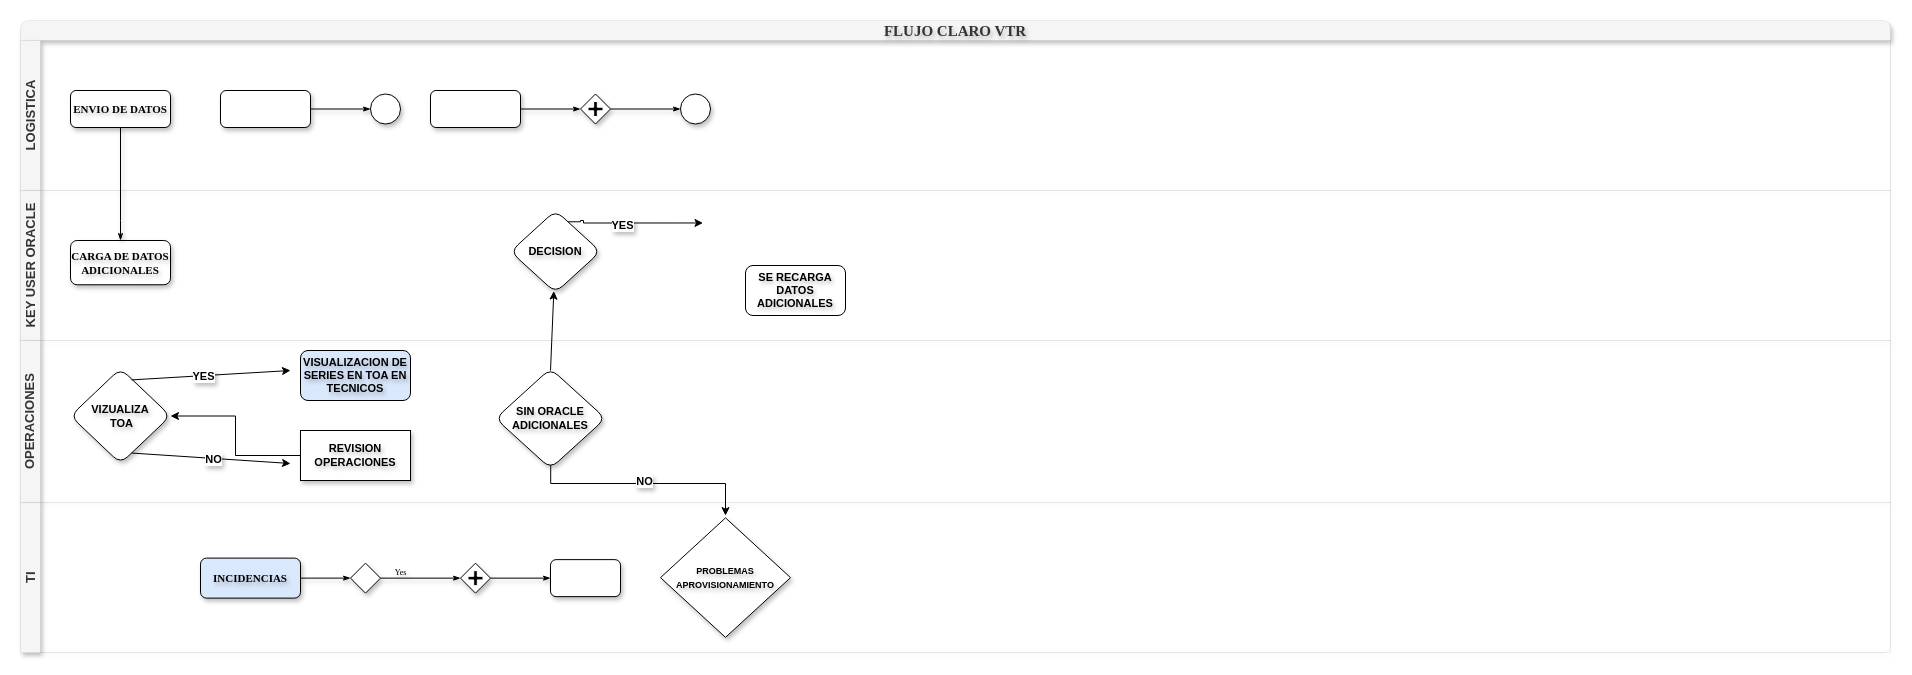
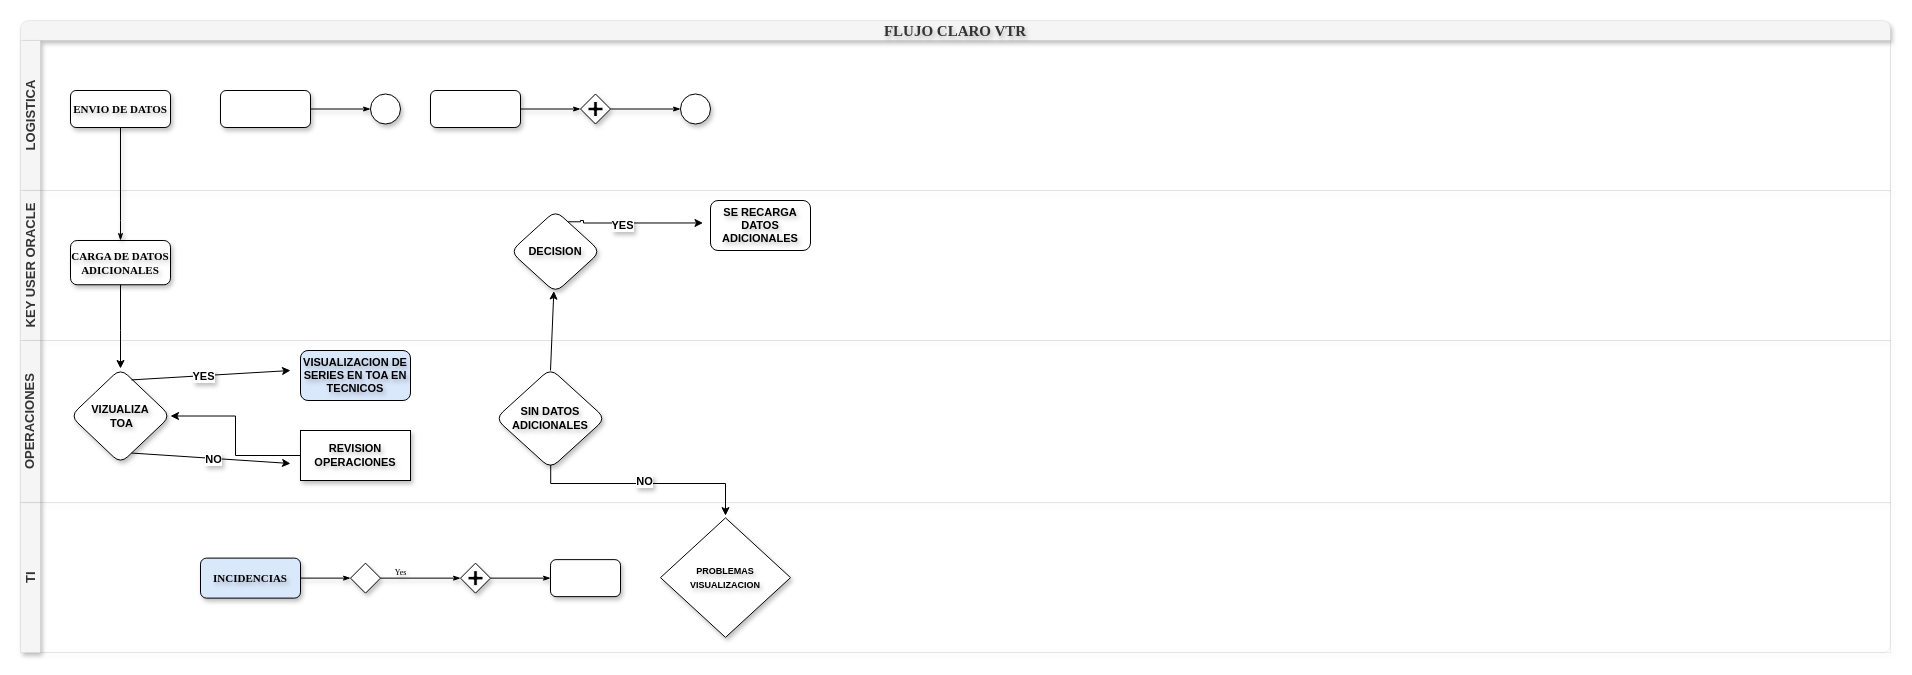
  <mxCell id="0" />
  <mxCell id="1" parent="0" />
  <mxCell id="2" value="FLUJO CLARO VTR" style="swimlane;html=1;childLayout=stackLayout;horizontal=1;startSize=20;horizontalStack=0;rounded=1;shadow=1;labelBackgroundColor=none;strokeWidth=0;fontFamily=Verdana;fontSize=15;align=center;fillColor=#f5f5f5;strokeColor=#666666;textShadow=1;fontColor=#333333;labelBorderColor=none;whiteSpace=wrap;swimlaneLine=0;" parent="1" vertex="1"><mxGeometry x="20" y="20" width="1870" height="632.125" as="geometry" /></mxCell>
  <mxCell id="3" value="LOGISTICA" style="swimlane;html=1;startSize=20;horizontal=0;fillColor=#f5f5f5;strokeColor=#666666;fontSize=13;labelBorderColor=none;labelBackgroundColor=none;textShadow=0;fontColor=#333333;whiteSpace=wrap;gradientColor=none;swimlaneFillColor=none;shadow=1;strokeWidth=0;" parent="2" vertex="1"><mxGeometry y="20" width="1870" height="150" as="geometry" /></mxCell>
  <mxCell id="4" value="&lt;b style=&quot;font-size: 11px;&quot;&gt;ENVIO DE DATOS&lt;/b&gt;" style="rounded=1;html=1;shadow=1;labelBackgroundColor=none;strokeWidth=1;fontFamily=Verdana;fontSize=11;align=center;labelBorderColor=none;whiteSpace=wrap;textShadow=1;spacingTop=1;" parent="3" vertex="1"><mxGeometry x="50" y="50" width="100" height="37" as="geometry" /></mxCell>
  <mxCell id="5" style="edgeStyle=orthogonalEdgeStyle;rounded=0;html=1;labelBackgroundColor=none;startArrow=none;startFill=0;startSize=5;endArrow=classicThin;endFill=1;endSize=5;jettySize=auto;orthogonalLoop=1;strokeWidth=1;fontFamily=Verdana;fontSize=8;labelBorderColor=none;textShadow=1;spacingTop=1;shadow=1;" parent="3" source="6" target="7" edge="1"><mxGeometry relative="1" as="geometry" /></mxCell>
  <mxCell id="6" value="" style="rounded=1;html=1;shadow=1;labelBackgroundColor=none;strokeWidth=1;fontFamily=Verdana;fontSize=8;align=center;labelBorderColor=none;whiteSpace=wrap;textShadow=1;spacingTop=1;" parent="3" vertex="1"><mxGeometry x="200" y="50" width="90" height="37" as="geometry" /></mxCell>
  <mxCell id="7" value="" style="ellipse;html=1;rounded=0;shadow=1;labelBackgroundColor=none;strokeWidth=1;fontFamily=Verdana;fontSize=8;align=center;labelBorderColor=none;whiteSpace=wrap;textShadow=1;spacingTop=1;" parent="3" vertex="1"><mxGeometry x="350" y="53.5" width="30" height="30" as="geometry" /></mxCell>
  <mxCell id="8" style="edgeStyle=orthogonalEdgeStyle;rounded=0;html=1;entryX=0;entryY=0.5;labelBackgroundColor=none;startArrow=none;startFill=0;startSize=5;endArrow=classicThin;endFill=1;endSize=5;jettySize=auto;orthogonalLoop=1;strokeWidth=1;fontFamily=Verdana;fontSize=8;labelBorderColor=none;textShadow=1;spacingTop=1;shadow=1;" parent="3" source="9" target="11" edge="1"><mxGeometry relative="1" as="geometry" /></mxCell>
  <mxCell id="9" value="" style="rounded=1;html=1;shadow=1;labelBackgroundColor=none;strokeWidth=1;fontFamily=Verdana;fontSize=8;align=center;labelBorderColor=none;whiteSpace=wrap;textShadow=1;spacingTop=1;" parent="3" vertex="1"><mxGeometry x="410" y="50" width="90" height="37" as="geometry" /></mxCell>
  <mxCell id="10" style="edgeStyle=orthogonalEdgeStyle;rounded=0;html=1;labelBackgroundColor=none;startArrow=none;startFill=0;startSize=5;endArrow=classicThin;endFill=1;endSize=5;jettySize=auto;orthogonalLoop=1;strokeWidth=1;fontFamily=Verdana;fontSize=8;labelBorderColor=none;textShadow=1;spacingTop=1;shadow=1;" parent="3" source="11" target="12" edge="1"><mxGeometry relative="1" as="geometry" /></mxCell>
  <mxCell id="11" value="" style="shape=mxgraph.bpmn.shape;html=1;verticalLabelPosition=bottom;labelBackgroundColor=none;verticalAlign=top;perimeter=rhombusPerimeter;background=gateway;outline=none;symbol=parallelGw;rounded=1;shadow=1;strokeWidth=1;fontFamily=Verdana;fontSize=8;align=center;labelBorderColor=none;whiteSpace=wrap;textShadow=1;spacingTop=1;" parent="3" vertex="1"><mxGeometry x="560" y="53.5" width="30" height="30" as="geometry" /></mxCell>
  <mxCell id="12" value="" style="ellipse;html=1;rounded=0;shadow=1;labelBackgroundColor=none;strokeWidth=1;fontFamily=Verdana;fontSize=8;align=center;labelBorderColor=none;whiteSpace=wrap;textShadow=1;spacingTop=1;" parent="3" vertex="1"><mxGeometry x="660" y="53.5" width="30" height="30" as="geometry" /></mxCell>
  <mxCell id="13" value="&lt;b&gt;KEY USER ORACLE&lt;/b&gt;" style="swimlane;html=1;startSize=20;horizontal=0;fillColor=#f5f5f5;strokeColor=#666666;fontSize=13;fontColor=#333333;labelBorderColor=none;whiteSpace=wrap;textShadow=0;labelBackgroundColor=none;swimlaneFillColor=none;fontStyle=0;shadow=1;strokeWidth=0;" parent="2" vertex="1"><mxGeometry y="170" width="1870" height="150" as="geometry" /></mxCell>
  <mxCell id="14" value="CARGA DE DATOS ADICIONALES" style="rounded=1;html=1;shadow=1;labelBackgroundColor=none;strokeWidth=1;fontFamily=Verdana;fontSize=11;align=center;labelBorderColor=none;whiteSpace=wrap;textShadow=1;spacingTop=1;fontStyle=1" parent="13" vertex="1"><mxGeometry x="50" y="50" width="100" height="44.25" as="geometry" /></mxCell>
- <mxCell id="15" value="SE RECARGA DATOS ADICIONALES" style="rounded=1;whiteSpace=wrap;html=1;textShadow=1;fontStyle=1;fontSize=11;" vertex="1" parent="13"><mxGeometry x="725" y="75" width="100" height="50" as="geometry" /></mxCell>
+ <mxCell id="15" value="SE RECARGA DATOS ADICIONALES" style="rounded=1;whiteSpace=wrap;html=1;textShadow=1;fontStyle=1;fontSize=11;" vertex="1" parent="13"><mxGeometry x="690" y="10" width="100" height="50" as="geometry" /></mxCell>
  <mxCell id="16" value="DECISION" style="rhombus;whiteSpace=wrap;html=1;shadow=1;rounded=1;fontStyle=1;textShadow=1;fontSize=11;" vertex="1" parent="13"><mxGeometry x="490" y="20" width="90" height="82.13" as="geometry" /></mxCell>
  <mxCell id="17" style="edgeStyle=orthogonalEdgeStyle;rounded=0;orthogonalLoop=1;jettySize=auto;html=1;entryX=0;entryY=0.62;entryDx=0;entryDy=0;entryPerimeter=0;exitX=0.641;exitY=0.137;exitDx=0;exitDy=0;exitPerimeter=0;" edge="1" parent="13" source="16"><mxGeometry relative="1" as="geometry"><mxPoint x="560" y="37.513" as="sourcePoint" /><mxPoint x="682.5" y="32.48" as="targetPoint" /><Array as="points"><mxPoint x="560" y="31" /><mxPoint x="560" y="30" /><mxPoint x="563" y="30" /><mxPoint x="563" y="33" /></Array></mxGeometry></mxCell>
  <mxCell id="18" value="OPERACIONES" style="swimlane;html=1;startSize=20;horizontal=0;fillColor=#f5f5f5;strokeColor=#666666;fontSize=13;fontColor=#333333;verticalAlign=bottom;labelBorderColor=none;whiteSpace=wrap;textShadow=0;labelBackgroundColor=none;swimlaneFillColor=none;shadow=1;rounded=0;strokeWidth=0;" vertex="1" parent="2"><mxGeometry y="320" width="1870" height="162.125" as="geometry" /></mxCell>
  <mxCell id="19" value="VIZUALIZA&lt;div style=&quot;font-size: 11px;&quot;&gt;&amp;nbsp;&lt;font style=&quot;font-size: 11px;&quot;&gt;TOA&lt;/font&gt;&lt;/div&gt;" style="rhombus;whiteSpace=wrap;html=1;fontStyle=1;textShadow=1;points=[[0,0,0,0,0],[0,0.5,0,0,0],[0,1,0,0,0],[0.5,0,0,0,0],[0.5,1,0,0,0],[0.61,0.12,0,0,0],[0.61,0.89,0,0,0],[1,0.5,0,0,0]];fontSize=11;shadow=1;rounded=1;" vertex="1" parent="18"><mxGeometry x="50" y="28.0" width="100" height="95" as="geometry" /></mxCell>
  <mxCell id="20" value="" style="endArrow=classic;html=1;rounded=0;exitX=0.61;exitY=0.12;exitDx=0;exitDy=0;textShadow=0;exitPerimeter=0;" edge="1" parent="18" source="19"><mxGeometry width="50" height="50" relative="1" as="geometry"><mxPoint x="130.0" y="20" as="sourcePoint" /><mxPoint x="270" y="30" as="targetPoint" /></mxGeometry></mxCell>
  <mxCell id="21" value="YES" style="edgeLabel;html=1;align=center;verticalAlign=middle;resizable=0;points=[];fontStyle=1;textShadow=1;" vertex="1" connectable="0" parent="20"><mxGeometry x="-0.091" relative="1" as="geometry"><mxPoint as="offset" /></mxGeometry></mxCell>
  <mxCell id="22" value="" style="endArrow=classic;html=1;rounded=0;exitX=0.61;exitY=0.89;exitDx=0;exitDy=0;exitPerimeter=0;" edge="1" parent="18" source="19"><mxGeometry width="50" height="50" relative="1" as="geometry"><mxPoint x="120" y="125" as="sourcePoint" /><mxPoint x="270" y="123" as="targetPoint" /></mxGeometry></mxCell>
  <mxCell id="23" value="NO" style="edgeLabel;html=1;align=center;verticalAlign=middle;resizable=0;points=[];fontStyle=1;textShadow=1;" vertex="1" connectable="0" parent="22"><mxGeometry x="0.029" y="-1" relative="1" as="geometry"><mxPoint as="offset" /></mxGeometry></mxCell>
  <mxCell id="24" value="&lt;span style=&quot;font-size: 11px;&quot;&gt;&lt;font style=&quot;font-size: 11px;&quot;&gt;VISUALIZACION DE SERIES EN TOA EN TECNICOS&lt;/font&gt;&lt;/span&gt;" style="rounded=1;whiteSpace=wrap;html=1;textShadow=1;fontStyle=1;fontSize=11;fillColor=#dae8fc;" vertex="1" parent="18"><mxGeometry x="280" y="10" width="110" height="50" as="geometry" /></mxCell>
  <mxCell id="25" value="&lt;font style=&quot;font-size: 11px;&quot;&gt;&lt;span style=&quot;font-size: 11px;&quot;&gt;REVISION OPERACIONES&lt;/span&gt;&lt;/font&gt;" style="whiteSpace=wrap;html=1;textShadow=1;fontStyle=1;fontSize=11;glass=0;shadow=1;rounded=0;" vertex="1" parent="18"><mxGeometry x="280" y="90" width="110" height="50" as="geometry" /></mxCell>
- <mxCell id="26" value="&lt;font style=&quot;font-size: 11px;&quot;&gt;SIN ORACLE ADICIONALES&lt;/font&gt;" style="rhombus;whiteSpace=wrap;html=1;rounded=1;textShadow=1;fontStyle=1;points=[[0,0,0,0,0],[0,0.5,0,0,0],[0,1,0,0,0],[0.5,0,0,0,0],[0.5,1,0,0,0],[0.65,0.15,0,0,0],[0.71,0.81,0,0,0],[1,0.5,0,0,0]];shadow=1;fontSize=11;" vertex="1" parent="18"><mxGeometry x="475" y="28" width="110" height="100" as="geometry" /></mxCell>
+ <mxCell id="26" value="&lt;font style=&quot;font-size: 11px;&quot;&gt;SIN DATOS ADICIONALES&lt;/font&gt;" style="rhombus;whiteSpace=wrap;html=1;rounded=1;textShadow=1;fontStyle=1;points=[[0,0,0,0,0],[0,0.5,0,0,0],[0,1,0,0,0],[0.5,0,0,0,0],[0.5,1,0,0,0],[0.65,0.15,0,0,0],[0.71,0.81,0,0,0],[1,0.5,0,0,0]];shadow=1;fontSize=11;" vertex="1" parent="18"><mxGeometry x="475" y="28" width="110" height="100" as="geometry" /></mxCell>
  <mxCell id="27" value="" style="edgeStyle=orthogonalEdgeStyle;rounded=0;orthogonalLoop=1;jettySize=auto;html=1;" edge="1" parent="18" source="25" target="19"><mxGeometry relative="1" as="geometry" /></mxCell>
  <mxCell id="28" value="" style="edgeStyle=orthogonalEdgeStyle;rounded=0;orthogonalLoop=1;jettySize=auto;html=1;entryX=0.5;entryY=0;entryDx=0;entryDy=0;entryPerimeter=0;exitX=0.502;exitY=0.964;exitDx=0;exitDy=0;exitPerimeter=0;" edge="1" parent="18" source="26"><mxGeometry relative="1" as="geometry"><mxPoint x="529.89" y="128" as="sourcePoint" /><mxPoint x="705" y="175.125" as="targetPoint" /><Array as="points"><mxPoint x="530" y="143" /><mxPoint x="705" y="143" /></Array></mxGeometry></mxCell>
  <mxCell id="29" value="NO" style="edgeLabel;html=1;align=center;verticalAlign=middle;resizable=0;points=[];fontStyle=1;textShadow=1;" vertex="1" connectable="0" parent="28"><mxGeometry x="-0.017" y="1" relative="1" as="geometry"><mxPoint x="1" y="-2" as="offset" /></mxGeometry></mxCell>
  <mxCell id="30" value="TI" style="swimlane;html=1;startSize=20;horizontal=0;fillColor=#f5f5f5;strokeColor=#666666;fontSize=13;labelBackgroundColor=none;textShadow=0;fontColor=#333333;labelBorderColor=none;whiteSpace=wrap;swimlaneFillColor=none;shadow=1;strokeWidth=0;" parent="2" vertex="1"><mxGeometry y="482.125" width="1870" height="150" as="geometry" /></mxCell>
  <mxCell id="31" value="Yes" style="edgeStyle=orthogonalEdgeStyle;rounded=0;html=1;entryX=0;entryY=0.5;labelBackgroundColor=none;startArrow=none;startFill=0;startSize=5;endArrow=classicThin;endFill=1;endSize=5;jettySize=auto;orthogonalLoop=1;strokeWidth=1;fontFamily=Verdana;fontSize=8;labelBorderColor=none;textShadow=1;spacingTop=1;shadow=1;" parent="30" source="32" target="34" edge="1"><mxGeometry x="-0.501" y="6" relative="1" as="geometry"><mxPoint as="offset" /></mxGeometry></mxCell>
  <mxCell id="32" value="" style="strokeWidth=1;html=1;shape=mxgraph.flowchart.decision;rounded=1;shadow=1;labelBackgroundColor=none;fontFamily=Verdana;fontSize=8;align=center;labelBorderColor=none;whiteSpace=wrap;textShadow=1;spacingTop=1;" parent="30" vertex="1"><mxGeometry x="330" y="60.5" width="30" height="30" as="geometry" /></mxCell>
  <mxCell id="33" style="edgeStyle=orthogonalEdgeStyle;rounded=0;html=1;labelBackgroundColor=none;startArrow=none;startFill=0;startSize=5;endArrow=classicThin;endFill=1;endSize=5;jettySize=auto;orthogonalLoop=1;strokeColor=#000000;strokeWidth=1;fontFamily=Verdana;fontSize=8;fontColor=#000000;labelBorderColor=none;textShadow=1;spacingTop=1;shadow=1;" parent="30" source="34" target="35" edge="1"><mxGeometry relative="1" as="geometry" /></mxCell>
  <mxCell id="34" value="" style="shape=mxgraph.bpmn.shape;html=1;verticalLabelPosition=bottom;labelBackgroundColor=none;verticalAlign=top;perimeter=rhombusPerimeter;background=gateway;outline=none;symbol=parallelGw;rounded=1;shadow=1;strokeWidth=1;fontFamily=Verdana;fontSize=8;align=center;labelBorderColor=none;whiteSpace=wrap;textShadow=1;spacingTop=1;" parent="30" vertex="1"><mxGeometry x="440" y="60.5" width="30" height="30" as="geometry" /></mxCell>
  <mxCell id="35" value="" style="rounded=1;html=1;shadow=1;labelBackgroundColor=none;strokeWidth=1;fontFamily=Verdana;fontSize=8;align=center;labelBorderColor=none;whiteSpace=wrap;textShadow=1;spacingTop=1;" parent="30" vertex="1"><mxGeometry x="530" y="57" width="70" height="37" as="geometry" /></mxCell>
  <mxCell id="36" value="INCIDENCIAS" style="rounded=1;html=1;shadow=1;labelBackgroundColor=none;strokeWidth=1;fontFamily=Verdana;fontSize=11;align=center;labelBorderColor=none;whiteSpace=wrap;textShadow=1;spacingTop=1;fontStyle=1;fillColor=#dae8fc;" parent="30" vertex="1"><mxGeometry x="180" y="55.495" width="100" height="40" as="geometry" /></mxCell>
  <mxCell id="37" style="edgeStyle=orthogonalEdgeStyle;rounded=0;html=1;labelBackgroundColor=none;startArrow=none;startFill=0;startSize=5;endArrow=classicThin;endFill=1;endSize=5;jettySize=auto;orthogonalLoop=1;strokeWidth=1;fontFamily=Verdana;fontSize=8;labelBorderColor=none;textShadow=1;spacingTop=1;shadow=1;" parent="30" source="36" target="32" edge="1"><mxGeometry relative="1" as="geometry" /></mxCell>
- <mxCell id="38" value="&lt;span style=&quot;&quot;&gt;&lt;font style=&quot;font-size: 9px;&quot;&gt;PROBLEMAS APROVISIONAMIENTO&lt;/font&gt;&lt;/span&gt;" style="strokeWidth=1;html=1;shape=mxgraph.flowchart.decision;whiteSpace=wrap;fontSize=11;shadow=1;fontStyle=1;textShadow=1;" vertex="1" parent="30"><mxGeometry x="640" y="15.25" width="130" height="119.5" as="geometry" /></mxCell>
+ <mxCell id="38" value="&lt;span style=&quot;&quot;&gt;&lt;font style=&quot;font-size: 9px;&quot;&gt;PROBLEMAS VISUALIZACION&lt;/font&gt;&lt;/span&gt;" style="strokeWidth=1;html=1;shape=mxgraph.flowchart.decision;whiteSpace=wrap;fontSize=11;shadow=1;fontStyle=1;textShadow=1;" vertex="1" parent="30"><mxGeometry x="640" y="15.25" width="130" height="119.5" as="geometry" /></mxCell>
  <mxCell id="39" style="edgeStyle=orthogonalEdgeStyle;rounded=0;html=1;labelBackgroundColor=none;startArrow=none;startFill=0;startSize=5;endArrow=classicThin;endFill=1;endSize=5;jettySize=auto;orthogonalLoop=1;strokeWidth=1;fontFamily=Verdana;fontSize=8;labelBorderColor=none;textShadow=1;spacingTop=1;shadow=1;" parent="2" source="4" target="14" edge="1"><mxGeometry relative="1" as="geometry"><Array as="points"><mxPoint x="100" y="200" /><mxPoint x="100" y="200" /></Array></mxGeometry></mxCell>
+ <mxCell id="40" value="" style="edgeStyle=orthogonalEdgeStyle;rounded=0;orthogonalLoop=1;jettySize=auto;html=1;" edge="1" parent="2" source="14" target="19"><mxGeometry relative="1" as="geometry"><Array as="points"><mxPoint x="100" y="310" /><mxPoint x="100" y="310" /></Array></mxGeometry></mxCell>
  <mxCell id="41" value="" style="endArrow=classic;html=1;rounded=0;" edge="1" parent="2" target="16"><mxGeometry width="50" height="50" relative="1" as="geometry"><mxPoint x="530" y="350" as="sourcePoint" /><mxPoint x="638.5" y="202.13" as="targetPoint" /></mxGeometry></mxCell>
  <mxCell id="42" value="YES" style="edgeLabel;html=1;align=center;verticalAlign=middle;resizable=0;points=[];fontStyle=1;textShadow=1;" vertex="1" connectable="0" parent="41"><mxGeometry x="0.161" y="-3" relative="1" as="geometry"><mxPoint x="67" y="-100" as="offset" /></mxGeometry></mxCell>
